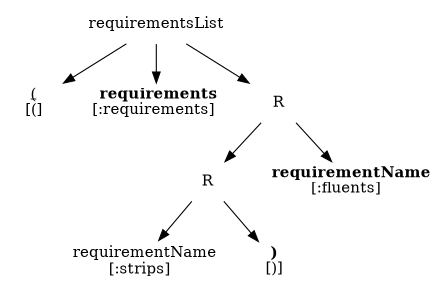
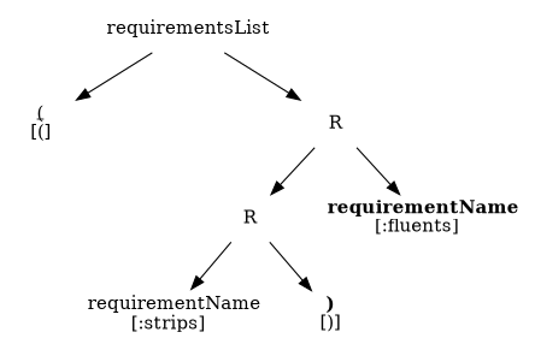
  digraph {
    ordering=out
    node [ordering=out shape=none]
    n1 [label=<<U >(</U ><br/>[(]>]
    requirementsList
-   n3 [label=< <B>requirements</B><br/>[:requirements] >]
    R
    n5 [label=R]
    n6 [label=< <B >requirementName</B ><br/>[:fluents] >]
    n7 [label=< requirementName<br/>[:strips] >]
    n8 [label=<<B>)</B><br/>[)]>]
    requirementsList -> n1
-   requirementsList -> n3
    requirementsList -> R
    R -> n5
    R -> n6
    n5 -> n7
    n5 -> n8
  }
